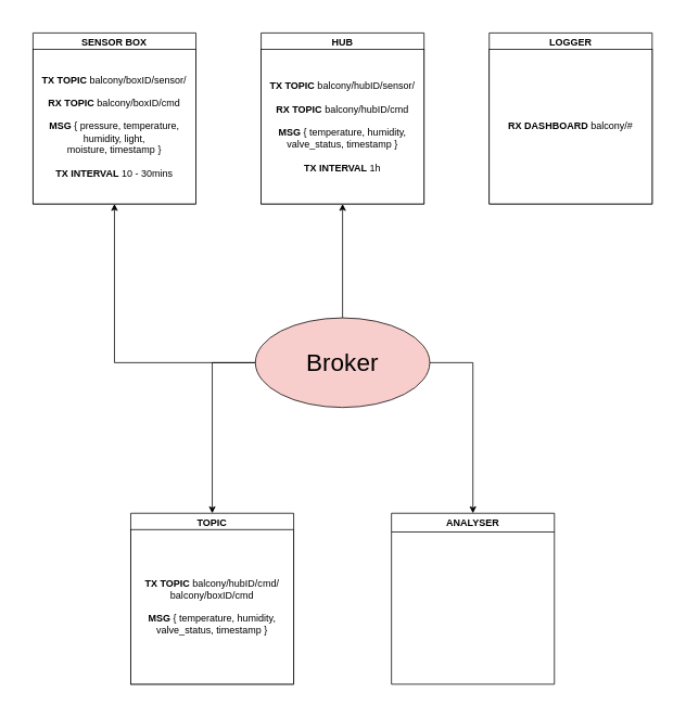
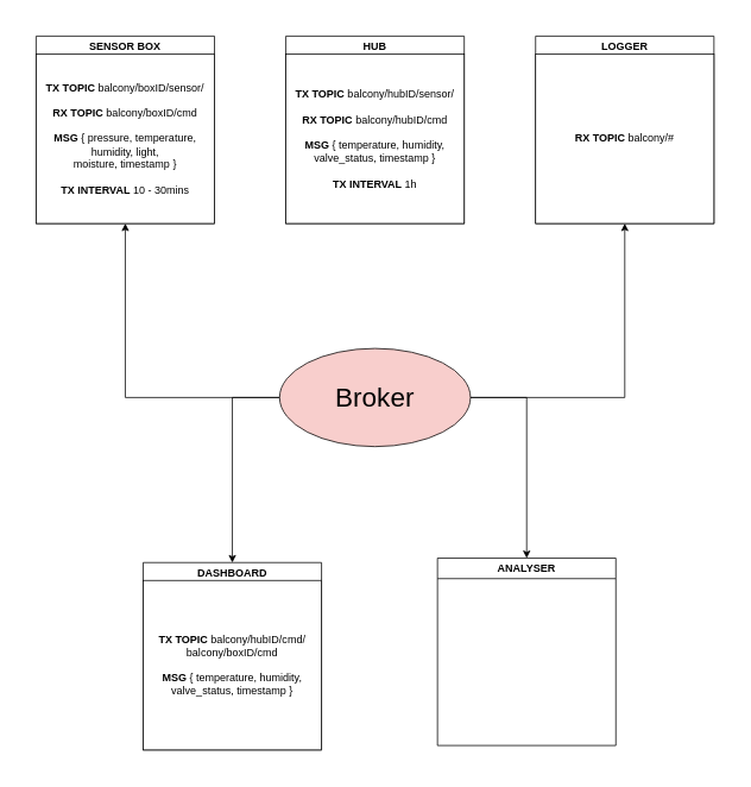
  <mxCell id="0" />
  <mxCell id="1" parent="0" />
  <mxCell id="2" value="" style="rounded=0;whiteSpace=wrap;html=1;strokeColor=none;" vertex="1" parent="1"><mxGeometry width="800" height="840" as="geometry" x="20" y="20" /></mxCell>
  <mxCell id="3" value="SENSOR BOX" style="swimlane;" parent="1" vertex="1"><mxGeometry x="40" y="40" width="200" height="210" as="geometry" /></mxCell>
  <mxCell id="4" value="&lt;b&gt;TX TOPIC &lt;/b&gt;balcony/boxID/sensor/&lt;br&gt;&lt;br&gt;&lt;b&gt;RX TOPIC&lt;/b&gt; balcony/boxID/cmd&lt;br&gt;&lt;br&gt;&lt;b&gt;MSG&lt;/b&gt; { pressure, temperature, humidity, light, &lt;br&gt;moisture, timestamp }&lt;br&gt;&lt;br&gt;&lt;b&gt;TX INTERVAL&lt;/b&gt; 10 - 30mins" style="rounded=0;whiteSpace=wrap;html=1;align=center;" parent="3" vertex="1"><mxGeometry y="20" width="200" height="190" as="geometry" /></mxCell>
  <mxCell id="5" value="HUB" style="swimlane;" parent="1" vertex="1"><mxGeometry x="320" y="40" width="200" height="210" as="geometry" /></mxCell>
  <mxCell id="6" value="&lt;b&gt;TX TOPIC&lt;/b&gt; balcony/hubID/sensor/&lt;br&gt;&lt;br&gt;&lt;b&gt;RX TOPIC&lt;/b&gt; balcony/hubID/cmd&lt;br&gt;&lt;br&gt;&lt;b&gt;MSG&lt;/b&gt; { temperature, humidity, valve_status, timestamp }&lt;br&gt;&lt;br&gt;&lt;b&gt;TX INTERVAL&lt;/b&gt; 1h" style="rounded=0;whiteSpace=wrap;html=1;" parent="5" vertex="1"><mxGeometry y="20" width="200" height="190" as="geometry" /></mxCell>
  <mxCell id="7" value="LOGGER" style="swimlane;" parent="1" vertex="1"><mxGeometry x="600" y="40" width="200" height="210" as="geometry" /></mxCell>
- <mxCell id="8" value="&lt;b&gt;RX DASHBOARD&lt;/b&gt; balcony/#" style="rounded=0;whiteSpace=wrap;html=1;" parent="7" vertex="1"><mxGeometry y="20" width="200" height="190" as="geometry" /></mxCell>
+ <mxCell id="8" value="&lt;b&gt;RX TOPIC&lt;/b&gt; balcony/#" style="rounded=0;whiteSpace=wrap;html=1;" parent="7" vertex="1"><mxGeometry y="20" width="200" height="190" as="geometry" /></mxCell>
  <mxCell id="9" style="edgeStyle=orthogonalEdgeStyle;rounded=0;orthogonalLoop=1;jettySize=auto;html=1;exitX=0;exitY=0.5;exitDx=0;exitDy=0;entryX=0.5;entryY=1;entryDx=0;entryDy=0;fontSize=30;" parent="1" source="14" target="3" edge="1"><mxGeometry relative="1" as="geometry" /></mxCell>
- <mxCell id="10" style="edgeStyle=orthogonalEdgeStyle;rounded=0;orthogonalLoop=1;jettySize=auto;html=1;exitX=0.5;exitY=0;exitDx=0;exitDy=0;entryX=0.5;entryY=1;entryDx=0;entryDy=0;fontSize=30;" parent="1" source="14" target="5" edge="1"><mxGeometry relative="1" as="geometry" /></mxCell>
+ <mxCell id="11" style="edgeStyle=orthogonalEdgeStyle;rounded=0;orthogonalLoop=1;jettySize=auto;html=1;exitX=1;exitY=0.5;exitDx=0;exitDy=0;entryX=0.5;entryY=1;entryDx=0;entryDy=0;fontSize=30;" parent="1" source="14" target="7" edge="1"><mxGeometry relative="1" as="geometry" /></mxCell>
  <mxCell id="12" style="edgeStyle=orthogonalEdgeStyle;rounded=0;orthogonalLoop=1;jettySize=auto;html=1;exitX=0;exitY=0.5;exitDx=0;exitDy=0;entryX=0.5;entryY=0;entryDx=0;entryDy=0;fontSize=30;" parent="1" source="14" target="15" edge="1"><mxGeometry relative="1" as="geometry" /></mxCell>
  <mxCell id="13" style="edgeStyle=orthogonalEdgeStyle;rounded=0;orthogonalLoop=1;jettySize=auto;html=1;exitX=1;exitY=0.5;exitDx=0;exitDy=0;entryX=0.5;entryY=0;entryDx=0;entryDy=0;fontSize=30;" parent="1" source="14" target="17" edge="1"><mxGeometry relative="1" as="geometry" /></mxCell>
  <mxCell id="14" value="Broker" style="ellipse;whiteSpace=wrap;html=1;align=center;newEdgeStyle={&quot;edgeStyle&quot;:&quot;entityRelationEdgeStyle&quot;,&quot;startArrow&quot;:&quot;none&quot;,&quot;endArrow&quot;:&quot;none&quot;,&quot;segment&quot;:10,&quot;curved&quot;:1};treeFolding=1;treeMoving=1;fontSize=30;fillColor=#f8cecc;" parent="1" vertex="1"><mxGeometry x="313" y="390" width="214" height="110" as="geometry" /></mxCell>
- <mxCell id="15" value="TOPIC" style="swimlane;" parent="1" vertex="1"><mxGeometry x="160" y="630" width="200" height="210" as="geometry" /></mxCell>
+ <mxCell id="15" value="DASHBOARD" style="swimlane;" parent="1" vertex="1"><mxGeometry x="160" y="630" width="200" height="210" as="geometry" /></mxCell>
  <mxCell id="16" value="&lt;b&gt;TX TOPIC&lt;/b&gt; balcony/hubID/cmd/&lt;br&gt;balcony/boxID/cmd&lt;br&gt;&lt;br&gt;&lt;b&gt;MSG&lt;/b&gt; { temperature, humidity, valve_status, timestamp }" style="rounded=0;whiteSpace=wrap;html=1;" parent="15" vertex="1"><mxGeometry y="20" width="200" height="190" as="geometry" /></mxCell>
- <mxCell id="17" value="ANALYSER" style="swimlane;" parent="1" vertex="1"><mxGeometry x="480" y="630" width="200" height="210" as="geometry" /></mxCell>
+ <mxCell id="17" value="ANALYSER" style="swimlane;" parent="1" vertex="1"><mxGeometry x="490" y="625" width="200" height="210" as="geometry" /></mxCell>
